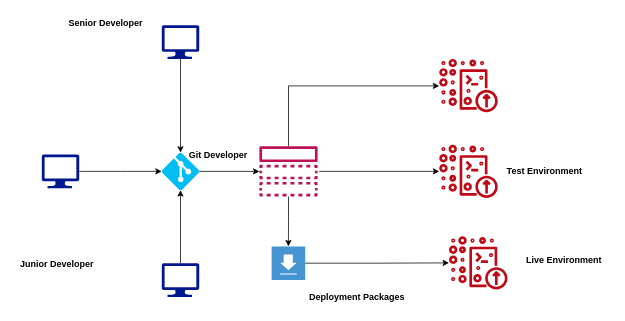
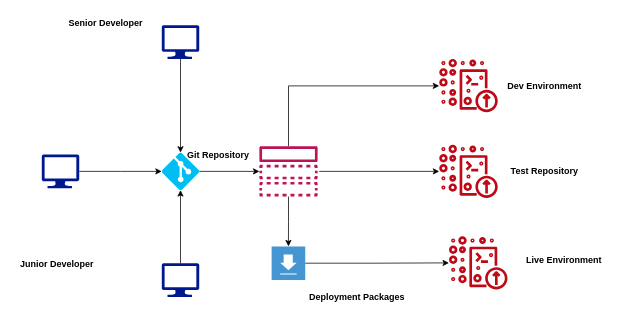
  <mxCell id="0" />
  <mxCell id="1" parent="0" />
  <mxCell id="2" value="" style="edgeStyle=orthogonalEdgeStyle;rounded=0;orthogonalLoop=1;jettySize=auto;html=1;" parent="1" source="3" edge="1"><mxGeometry relative="1" as="geometry"><mxPoint x="215" y="228" as="targetPoint" /></mxGeometry></mxCell>
  <mxCell id="3" value="" style="aspect=fixed;pointerEvents=1;shadow=0;dashed=0;html=1;strokeColor=none;labelPosition=center;verticalLabelPosition=bottom;verticalAlign=top;align=center;fillColor=#00188D;shape=mxgraph.azure.computer" parent="1" vertex="1"><mxGeometry x="55" y="205.5" width="50" height="45" as="geometry" /></mxCell>
  <mxCell id="4" value="" style="edgeStyle=orthogonalEdgeStyle;rounded=0;orthogonalLoop=1;jettySize=auto;html=1;entryX=0.5;entryY=1;entryDx=0;entryDy=0;entryPerimeter=0;" parent="1" source="5" target="9" edge="1"><mxGeometry relative="1" as="geometry"><mxPoint x="240" y="270.5" as="targetPoint" /></mxGeometry></mxCell>
  <mxCell id="5" value="" style="aspect=fixed;pointerEvents=1;shadow=0;dashed=0;html=1;strokeColor=none;labelPosition=center;verticalLabelPosition=bottom;verticalAlign=top;align=center;fillColor=#00188D;shape=mxgraph.azure.computer" parent="1" vertex="1"><mxGeometry x="215" y="350.5" width="50" height="45" as="geometry" /></mxCell>
  <mxCell id="6" value="" style="edgeStyle=orthogonalEdgeStyle;rounded=0;orthogonalLoop=1;jettySize=auto;html=1;entryX=0.5;entryY=0;entryDx=0;entryDy=0;entryPerimeter=0;" parent="1" source="7" target="9" edge="1"><mxGeometry relative="1" as="geometry"><mxPoint x="240" y="158" as="targetPoint" /></mxGeometry></mxCell>
  <mxCell id="7" value="" style="aspect=fixed;pointerEvents=1;shadow=0;dashed=0;html=1;strokeColor=none;labelPosition=center;verticalLabelPosition=bottom;verticalAlign=top;align=center;fillColor=#00188D;shape=mxgraph.azure.computer" parent="1" vertex="1"><mxGeometry x="215" y="33" width="50" height="45" as="geometry" /></mxCell>
  <mxCell id="8" value="" style="edgeStyle=orthogonalEdgeStyle;rounded=0;orthogonalLoop=1;jettySize=auto;html=1;" parent="1" source="9" target="18" edge="1"><mxGeometry relative="1" as="geometry" /></mxCell>
  <mxCell id="9" value="" style="verticalLabelPosition=bottom;html=1;verticalAlign=top;align=center;strokeColor=none;fillColor=#00BEF2;shape=mxgraph.azure.git_repository;" parent="1" vertex="1"><mxGeometry x="215" y="203" width="50" height="50" as="geometry" /></mxCell>
  <mxCell id="10" value="" style="outlineConnect=0;fontColor=#232F3E;gradientColor=none;fillColor=#BE0917;strokeColor=none;dashed=0;verticalLabelPosition=bottom;verticalAlign=top;align=center;html=1;fontSize=12;fontStyle=0;aspect=fixed;pointerEvents=1;shape=mxgraph.aws4.development_environment;" parent="1" vertex="1"><mxGeometry x="585" y="78" width="78" height="71" as="geometry" /></mxCell>
  <mxCell id="11" value="" style="outlineConnect=0;fontColor=#232F3E;gradientColor=none;fillColor=#BE0917;strokeColor=none;dashed=0;verticalLabelPosition=bottom;verticalAlign=top;align=center;html=1;fontSize=12;fontStyle=0;aspect=fixed;pointerEvents=1;shape=mxgraph.aws4.development_environment;" parent="1" vertex="1"><mxGeometry x="598" y="314.5" width="78" height="71" as="geometry" /></mxCell>
  <mxCell id="12" value="" style="edgeStyle=orthogonalEdgeStyle;rounded=0;orthogonalLoop=1;jettySize=auto;html=1;exitX=1.028;exitY=0.5;exitDx=0;exitDy=0;exitPerimeter=0;" parent="1" source="18" target="13" edge="1"><mxGeometry relative="1" as="geometry"><mxPoint x="504.966" y="228" as="sourcePoint" /></mxGeometry></mxCell>
  <mxCell id="13" value="" style="outlineConnect=0;fontColor=#232F3E;gradientColor=none;fillColor=#BE0917;strokeColor=none;dashed=0;verticalLabelPosition=bottom;verticalAlign=top;align=center;html=1;fontSize=12;fontStyle=0;aspect=fixed;pointerEvents=1;shape=mxgraph.aws4.development_environment;" parent="1" vertex="1"><mxGeometry x="585" y="192.5" width="78" height="71" as="geometry" /></mxCell>
  <mxCell id="14" value="" style="edgeStyle=orthogonalEdgeStyle;rounded=0;orthogonalLoop=1;jettySize=auto;html=1;" parent="1" source="15" target="11" edge="1"><mxGeometry relative="1" as="geometry"><mxPoint x="383.9" y="452.8" as="targetPoint" /></mxGeometry></mxCell>
  <mxCell id="15" value="" style="shadow=0;dashed=0;html=1;strokeColor=none;fillColor=#4495D1;labelPosition=center;verticalLabelPosition=bottom;verticalAlign=top;align=center;outlineConnect=0;shape=mxgraph.veeam.2d.download;" parent="1" vertex="1"><mxGeometry x="361.5" y="328" width="44.8" height="44.8" as="geometry" /></mxCell>
  <mxCell id="16" value="" style="edgeStyle=orthogonalEdgeStyle;rounded=0;orthogonalLoop=1;jettySize=auto;html=1;" parent="1" source="18" target="15" edge="1"><mxGeometry relative="1" as="geometry" /></mxCell>
  <mxCell id="17" value="" style="edgeStyle=orthogonalEdgeStyle;rounded=0;orthogonalLoop=1;jettySize=auto;html=1;" parent="1" source="18" target="10" edge="1"><mxGeometry relative="1" as="geometry"><mxPoint x="384" y="114.5" as="targetPoint" /><Array as="points"><mxPoint x="384" y="114" /></Array></mxGeometry></mxCell>
  <mxCell id="18" value="" style="outlineConnect=0;fontColor=#232F3E;gradientColor=none;fillColor=#BC1356;strokeColor=none;dashed=0;verticalLabelPosition=bottom;verticalAlign=top;align=center;html=1;fontSize=12;fontStyle=0;aspect=fixed;pointerEvents=1;shape=mxgraph.aws4.topic;" parent="1" vertex="1"><mxGeometry x="345" y="194.5" width="78" height="67" as="geometry" /></mxCell>
  <mxCell id="19" value="&lt;b&gt;Senior Developer&lt;/b&gt;" style="text;html=1;resizable=0;autosize=1;align=center;verticalAlign=middle;points=[];fillColor=none;strokeColor=none;rounded=0;" parent="1" vertex="1"><mxGeometry x="85" y="20.5" width="110" height="20" as="geometry" /></mxCell>
  <mxCell id="20" value="&lt;b&gt;Junior Developer&lt;/b&gt;" style="text;html=1;align=center;verticalAlign=middle;resizable=0;points=[];;autosize=1;" parent="1" vertex="1"><mxGeometry x="20" y="341.5" width="110" height="20" as="geometry" /></mxCell>
  <mxCell id="21" value="&lt;b&gt;Live Environment&lt;/b&gt;" style="text;html=1;resizable=0;autosize=1;align=center;verticalAlign=middle;points=[];fillColor=none;strokeColor=none;rounded=0;" parent="1" vertex="1"><mxGeometry x="691" y="335.5" width="120" height="20" as="geometry" /></mxCell>
- <mxCell id="22" value="&lt;b&gt;Test Environment&lt;/b&gt;" style="text;html=1;resizable=0;autosize=1;align=center;verticalAlign=middle;points=[];fillColor=none;strokeColor=none;rounded=0;" parent="1" vertex="1"><mxGeometry x="665" y="218" width="120" height="20" as="geometry" /></mxCell>
- <mxCell id="24" value="&lt;b&gt;Git Developer&lt;/b&gt;" style="text;html=1;resizable=0;autosize=1;align=center;verticalAlign=middle;points=[];fillColor=none;strokeColor=none;rounded=0;" parent="1" vertex="1"><mxGeometry x="240" y="195.5" width="100" height="20" as="geometry" /></mxCell>
+ <mxCell id="22" value="&lt;b&gt;Test Repository&lt;/b&gt;" style="text;html=1;resizable=0;autosize=1;align=center;verticalAlign=middle;points=[];fillColor=none;strokeColor=none;rounded=0;" parent="1" vertex="1"><mxGeometry x="665" y="218" width="120" height="20" as="geometry" /></mxCell>
+ <mxCell id="23" value="&lt;b&gt;Dev Environment&lt;/b&gt;" style="text;html=1;resizable=0;autosize=1;align=center;verticalAlign=middle;points=[];fillColor=none;strokeColor=none;rounded=0;" parent="1" vertex="1"><mxGeometry x="670" y="103.5" width="110" height="20" as="geometry" /></mxCell>
+ <mxCell id="24" value="&lt;b&gt;Git Repository&lt;/b&gt;" style="text;html=1;resizable=0;autosize=1;align=center;verticalAlign=middle;points=[];fillColor=none;strokeColor=none;rounded=0;" parent="1" vertex="1"><mxGeometry x="240" y="195.5" width="100" height="20" as="geometry" /></mxCell>
  <mxCell id="25" value="&lt;b&gt;Deployment Packages&lt;/b&gt;" style="text;html=1;resizable=0;autosize=1;align=center;verticalAlign=middle;points=[];fillColor=none;strokeColor=none;rounded=0;" parent="1" vertex="1"><mxGeometry x="405" y="385.5" width="140" height="20" as="geometry" /></mxCell>
